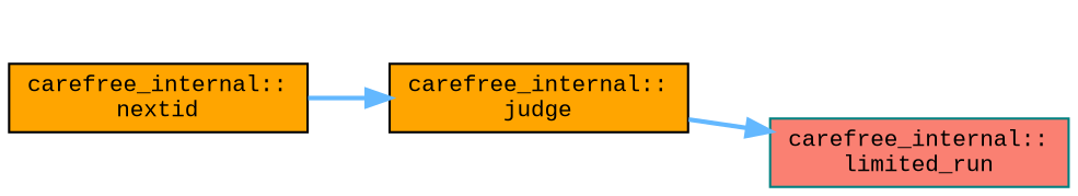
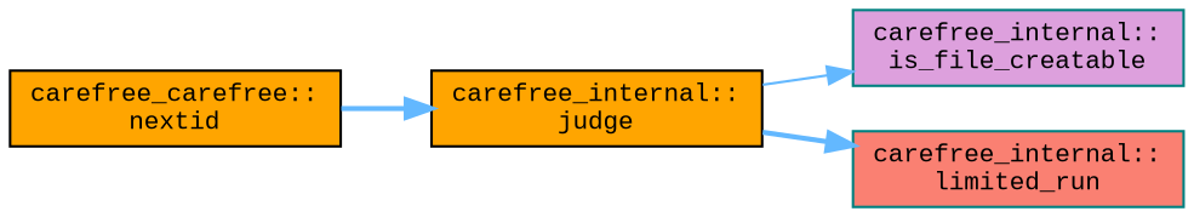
  digraph {
    fontname="Liberation Mono"
    rankdir=LR
    node [color=black fillcolor=orange fontname="Liberation Mono" fontsize=10 shape=box style=filled]
    edge [color=steelblue1 fontname="Liberation Mono" fontsize=10 labelfontname=Helvetica labelfontsize=10 style=bold]
    n1 [fontcolor=black height=0.2 label="carefree_internal::\ljudge" width=0.4]
+   n2 [color=teal fillcolor=plum height=0.2 label="carefree_internal::\lis_file_creatable" width=0.4]
    n3 [color=teal fillcolor=salmon height=0.2 label="carefree_internal::\llimited_run" width=0.4]
-   n4 [height=0.2 label="carefree_internal::\lnextid" width=0.4]
+   n4 [height=0.2 label="carefree_carefree::\lnextid" width=0.4]
+   n1 -> n2 [style=solid]
    n1 -> n3
    n4 -> n1
  }
